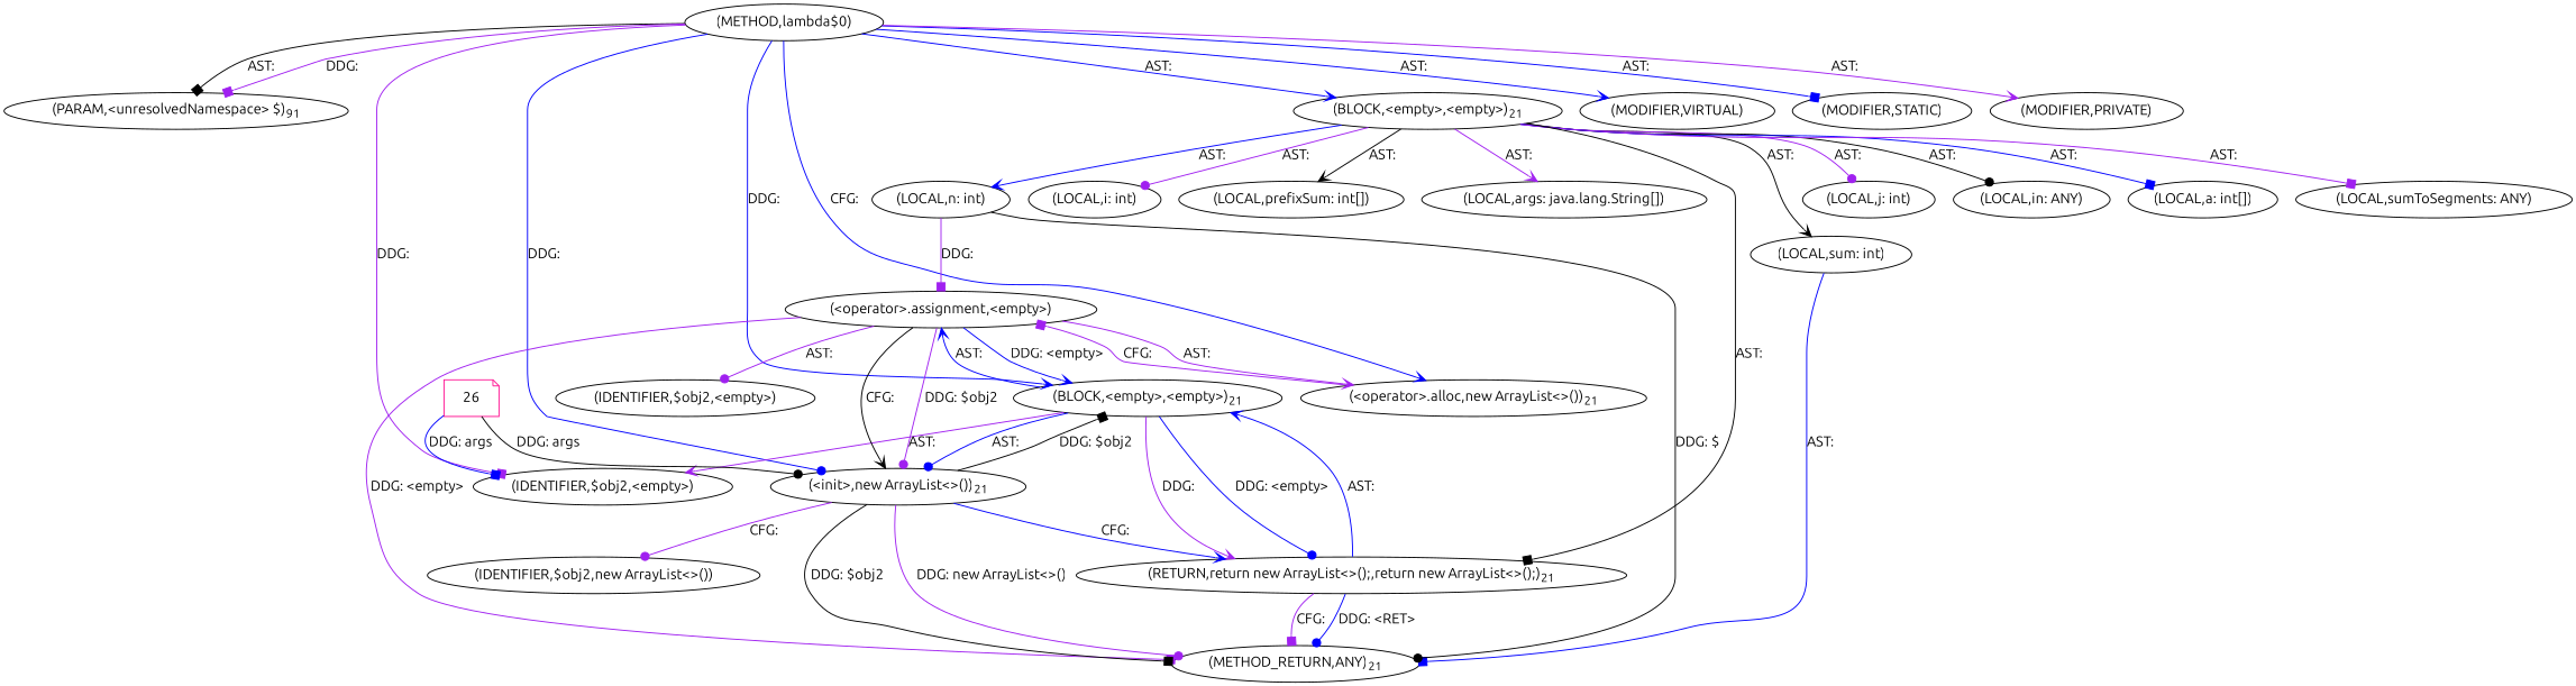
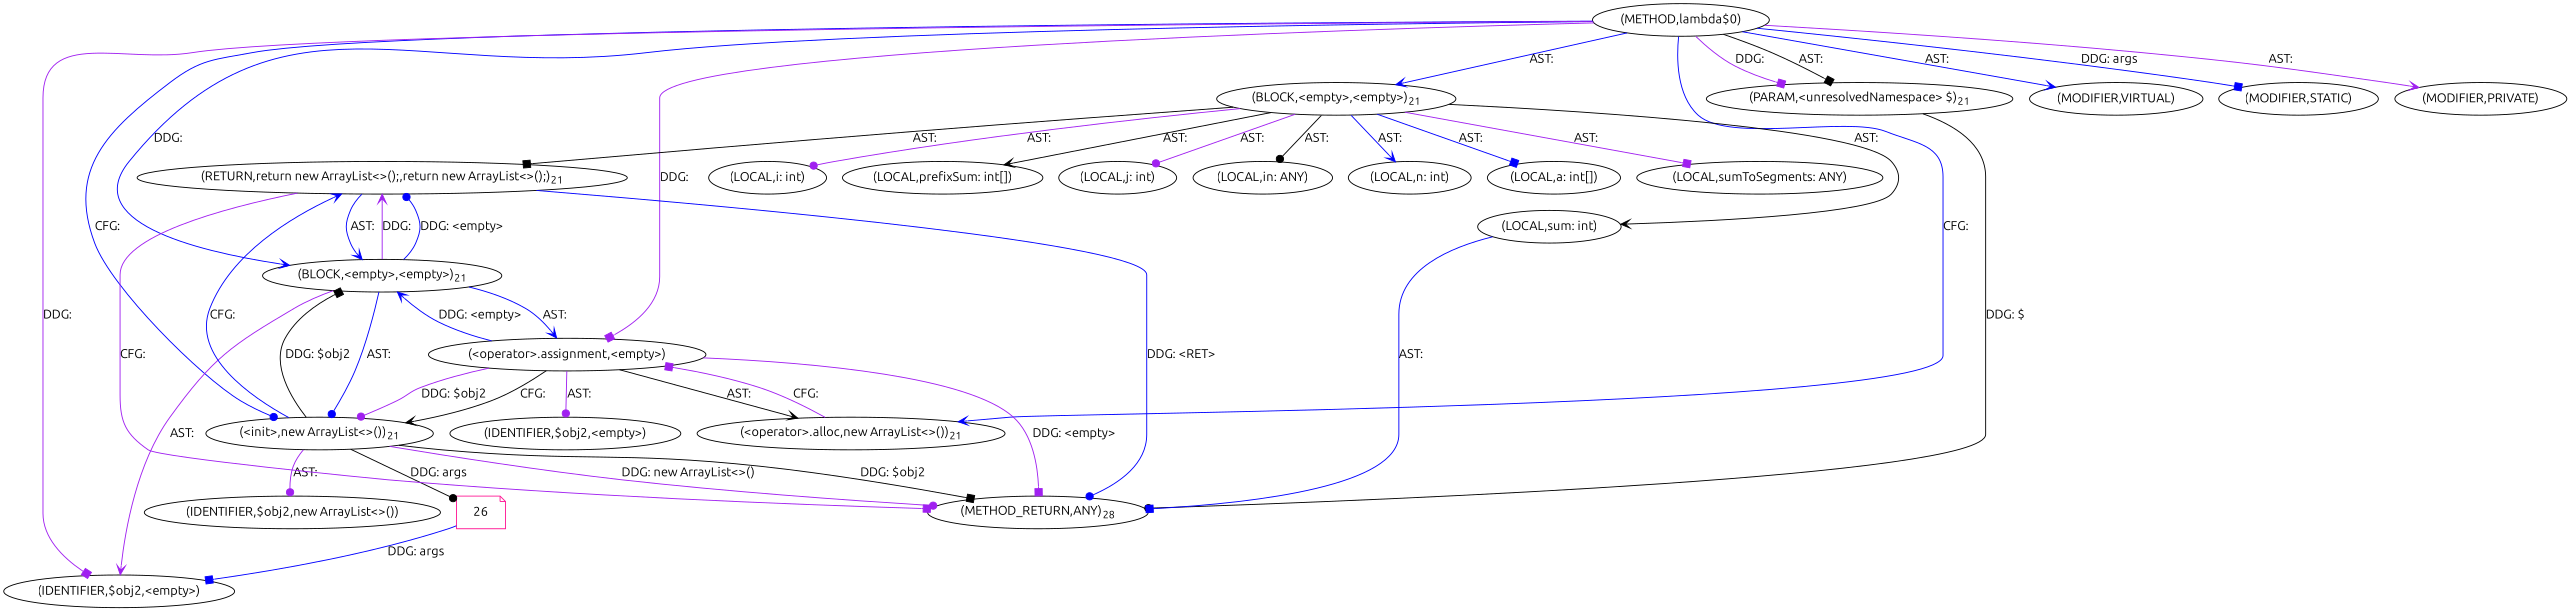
  digraph {
    fontname=Ubuntu
    node [fontname=Ubuntu]
    edge [arrowhead=vee color=purple fontname=Ubuntu]
    n1 [label=<(METHOD,lambda$0)>]
-   n2 [label=<(PARAM,&lt;unresolvedNamespace&gt; $)<SUB>91</SUB>>]
+   n2 [label=<(PARAM,&lt;unresolvedNamespace&gt; $)<SUB>21</SUB>>]
    n3 [label=<(BLOCK,&lt;empty&gt;,&lt;empty&gt;)<SUB>21</SUB>>]
    n4 [label=<(BLOCK,&lt;empty&gt;,&lt;empty&gt;)<SUB>21</SUB>>]
    n5 [label=<(&lt;operator&gt;.assignment,&lt;empty&gt;)>]
    n6 [label=<(&lt;operator&gt;.alloc,new ArrayList&lt;&gt;())<SUB>21</SUB>>]
    n7 [label=<(&lt;init&gt;,new ArrayList&lt;&gt;())<SUB>21</SUB>>]
    n8 [label=<(IDENTIFIER,$obj2,&lt;empty&gt;)>]
    n9 [label=<(MODIFIER,VIRTUAL)>]
    n10 [label=<(MODIFIER,STATIC)>]
    n11 [label=<(MODIFIER,PRIVATE)>]
-   n12 [label=<(METHOD_RETURN,ANY)<SUB>21</SUB>>]
+   n12 [label=<(METHOD_RETURN,ANY)<SUB>28</SUB>>]
    n13 [label=<(LOCAL,sum: int)>]
    n14 [label=<(LOCAL,j: int)>]
    n15 [label=<(LOCAL,in: ANY)>]
    n16 [label=<(LOCAL,n: int)>]
    n17 [label=<(LOCAL,a: int[])>]
    n18 [label=<(LOCAL,sumToSegments: ANY)>]
    n19 [label=<(LOCAL,i: int)>]
    n20 [label=<(LOCAL,prefixSum: int[])>]
-   n21 [label=<(LOCAL,args: java.lang.String[])>]
    n22 [label=<(RETURN,return new ArrayList&lt;&gt;();,return new ArrayList&lt;&gt;();)<SUB>21</SUB>>]
    n23 [label=<(IDENTIFIER,$obj2,&lt;empty&gt;)>]
    n24 [label=<(IDENTIFIER,$obj2,new ArrayList&lt;&gt;())>]
    n25 [color=deeppink label=26 shape=note]
    n1 -> n2 [arrowhead=box color=black label="AST: "]
    n1 -> n2 [arrowhead=box label="DDG: "]
    n1 -> n3 [color=blue label="AST: "]
    n1 -> n4 [color=blue label="DDG: "]
-   n16 -> n5 [arrowhead=box label="DDG: "]
+   n1 -> n5 [arrowhead=box label="DDG: "]
    n1 -> n6 [color=blue label="CFG: "]
-   n1 -> n7 [arrowhead=dot color=blue label="DDG: "]
+   n1 -> n7 [arrowhead=dot color=blue label="CFG: "]
    n1 -> n8 [arrowhead=box label="DDG: "]
    n1 -> n9 [color=blue label="AST: "]
-   n1 -> n10 [arrowhead=box color=blue label="AST: "]
+   n1 -> n10 [arrowhead=box color=blue label="DDG: args"]
    n1 -> n11 [label="AST: "]
-   n16 -> n12 [arrowhead=dot color=black label="DDG: $"]
+   n2 -> n12 [arrowhead=dot color=black label="DDG: $"]
    n3 -> n13 [color=black label="AST: "]
    n3 -> n14 [arrowhead=dot label="AST: "]
    n3 -> n15 [arrowhead=dot color=black label="AST: "]
    n3 -> n16 [color=blue label="AST: "]
    n3 -> n17 [arrowhead=box color=blue label="AST: "]
    n3 -> n18 [arrowhead=box label="AST: "]
    n3 -> n19 [arrowhead=dot label="AST: "]
    n3 -> n20 [color=black label="AST: "]
-   n3 -> n21 [label="AST: "]
    n3 -> n22 [arrowhead=box color=black label="AST: "]
    n4 -> n5 [color=blue label="AST: "]
    n4 -> n7 [arrowhead=dot color=blue label="AST: "]
    n4 -> n8 [label="AST: "]
    n4 -> n22 [label="DDG: "]
    n4 -> n22 [arrowhead=dot color=blue label="DDG: &lt;empty&gt;"]
    n5 -> n4 [color=blue label="DDG: &lt;empty&gt;"]
-   n5 -> n6 [label="AST: "]
+   n5 -> n6 [color=black label="AST: "]
    n5 -> n7 [color=black label="CFG: "]
    n5 -> n7 [arrowhead=dot label="DDG: $obj2"]
    n5 -> n12 [arrowhead=box label="DDG: &lt;empty&gt;"]
    n5 -> n23 [arrowhead=dot label="AST: "]
    n6 -> n5 [arrowhead=box label="CFG: "]
    n7 -> n4 [arrowhead=box color=black label="DDG: $obj2"]
    n7 -> n12 [arrowhead=box color=black label="DDG: $obj2"]
    n7 -> n12 [arrowhead=dot label="DDG: new ArrayList&lt;&gt;()"]
    n7 -> n22 [color=blue label="CFG: "]
-   n7 -> n24 [arrowhead=dot label="CFG: "]
+   n7 -> n24 [arrowhead=dot label="AST: "]
    n13 -> n12 [arrowhead=box color=blue label="AST: "]
    n22 -> n4 [color=blue label="AST: "]
    n22 -> n12 [arrowhead=box label="CFG: "]
    n22 -> n12 [arrowhead=dot color=blue label="DDG: &lt;RET&gt;"]
-   n25 -> n7 [arrowhead=dot color=black label="DDG: args"]
+   n7 -> n25 [arrowhead=dot color=black label="DDG: args"]
    n25 -> n8 [arrowhead=box color=blue label="DDG: args"]
  }
